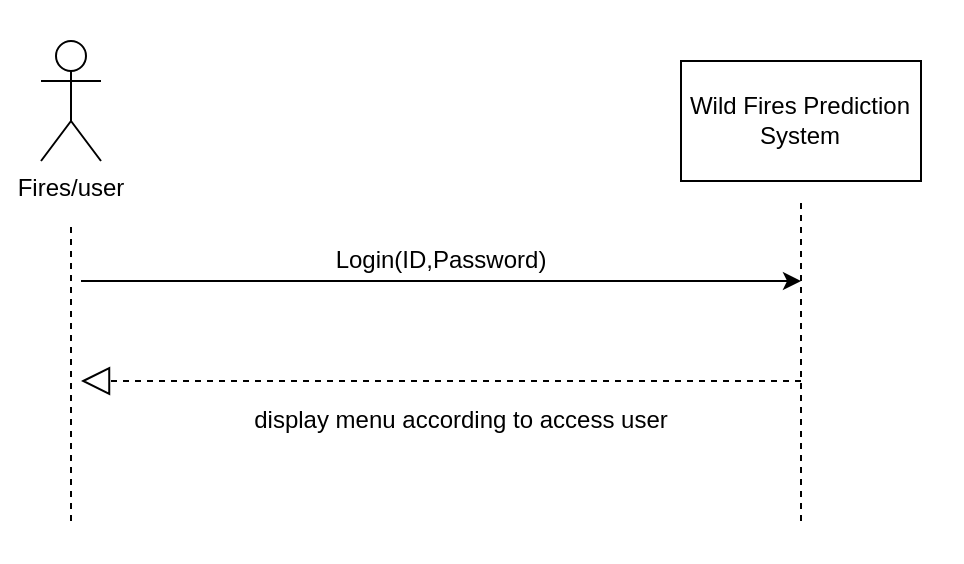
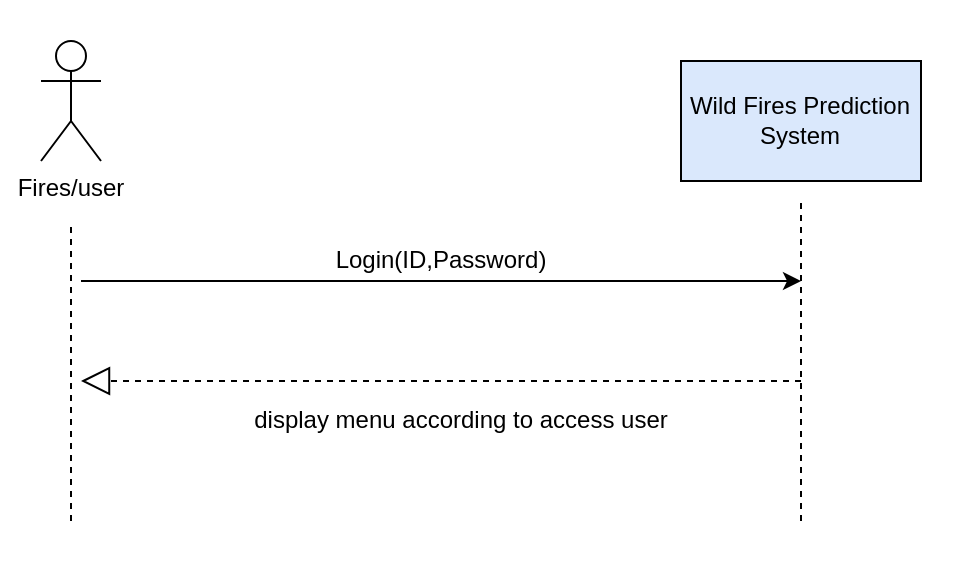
  <mxCell id="0" />
  <mxCell id="1" parent="0" />
  <mxCell id="2" value="Fires/user" style="shape=umlActor;verticalLabelPosition=bottom;verticalAlign=top;html=1;" vertex="1" parent="1"><mxGeometry x="20" y="20" width="30" height="60" as="geometry" /></mxCell>
  <mxCell id="3" value="" style="endArrow=none;dashed=1;html=1;" edge="1" parent="1"><mxGeometry width="50" height="50" relative="1" as="geometry"><mxPoint x="35" y="260" as="sourcePoint" /><mxPoint x="35" y="110" as="targetPoint" /><Array as="points" /></mxGeometry></mxCell>
- <mxCell id="4" value="Wild Fires Prediction System" style="rounded=0;whiteSpace=wrap;html=1;" vertex="1" parent="1"><mxGeometry x="340" y="30" width="120" height="60" as="geometry" /></mxCell>
+ <mxCell id="4" value="Wild Fires Prediction System" style="rounded=0;whiteSpace=wrap;html=1;fillColor=#dae8fc;" vertex="1" parent="1"><mxGeometry x="340" y="30" width="120" height="60" as="geometry" /></mxCell>
  <mxCell id="5" value="" style="endArrow=none;dashed=1;html=1;" edge="1" parent="1"><mxGeometry width="50" height="50" relative="1" as="geometry"><mxPoint x="400" y="260" as="sourcePoint" /><mxPoint x="400" y="100" as="targetPoint" /></mxGeometry></mxCell>
  <mxCell id="6" value="" style="endArrow=classic;html=1;" edge="1" parent="1"><mxGeometry width="50" height="50" relative="1" as="geometry"><mxPoint x="40" y="140" as="sourcePoint" /><mxPoint x="400" y="140" as="targetPoint" /></mxGeometry></mxCell>
  <mxCell id="7" value="" style="endArrow=block;dashed=1;endFill=0;endSize=12;html=1;" edge="1" parent="1"><mxGeometry width="160" relative="1" as="geometry"><mxPoint x="400" y="190" as="sourcePoint" /><mxPoint x="40" y="190" as="targetPoint" /></mxGeometry></mxCell>
  <mxCell id="8" value="Login(ID,Password)" style="text;html=1;align=center;verticalAlign=middle;resizable=0;points=[];autosize=1;" vertex="1" parent="1"><mxGeometry x="160" y="120" width="120" height="20" as="geometry" /></mxCell>
  <mxCell id="9" value="display menu according to access user" style="text;html=1;align=center;verticalAlign=middle;resizable=0;points=[];autosize=1;" vertex="1" parent="1"><mxGeometry x="120" y="200" width="220" height="20" as="geometry" /></mxCell>
